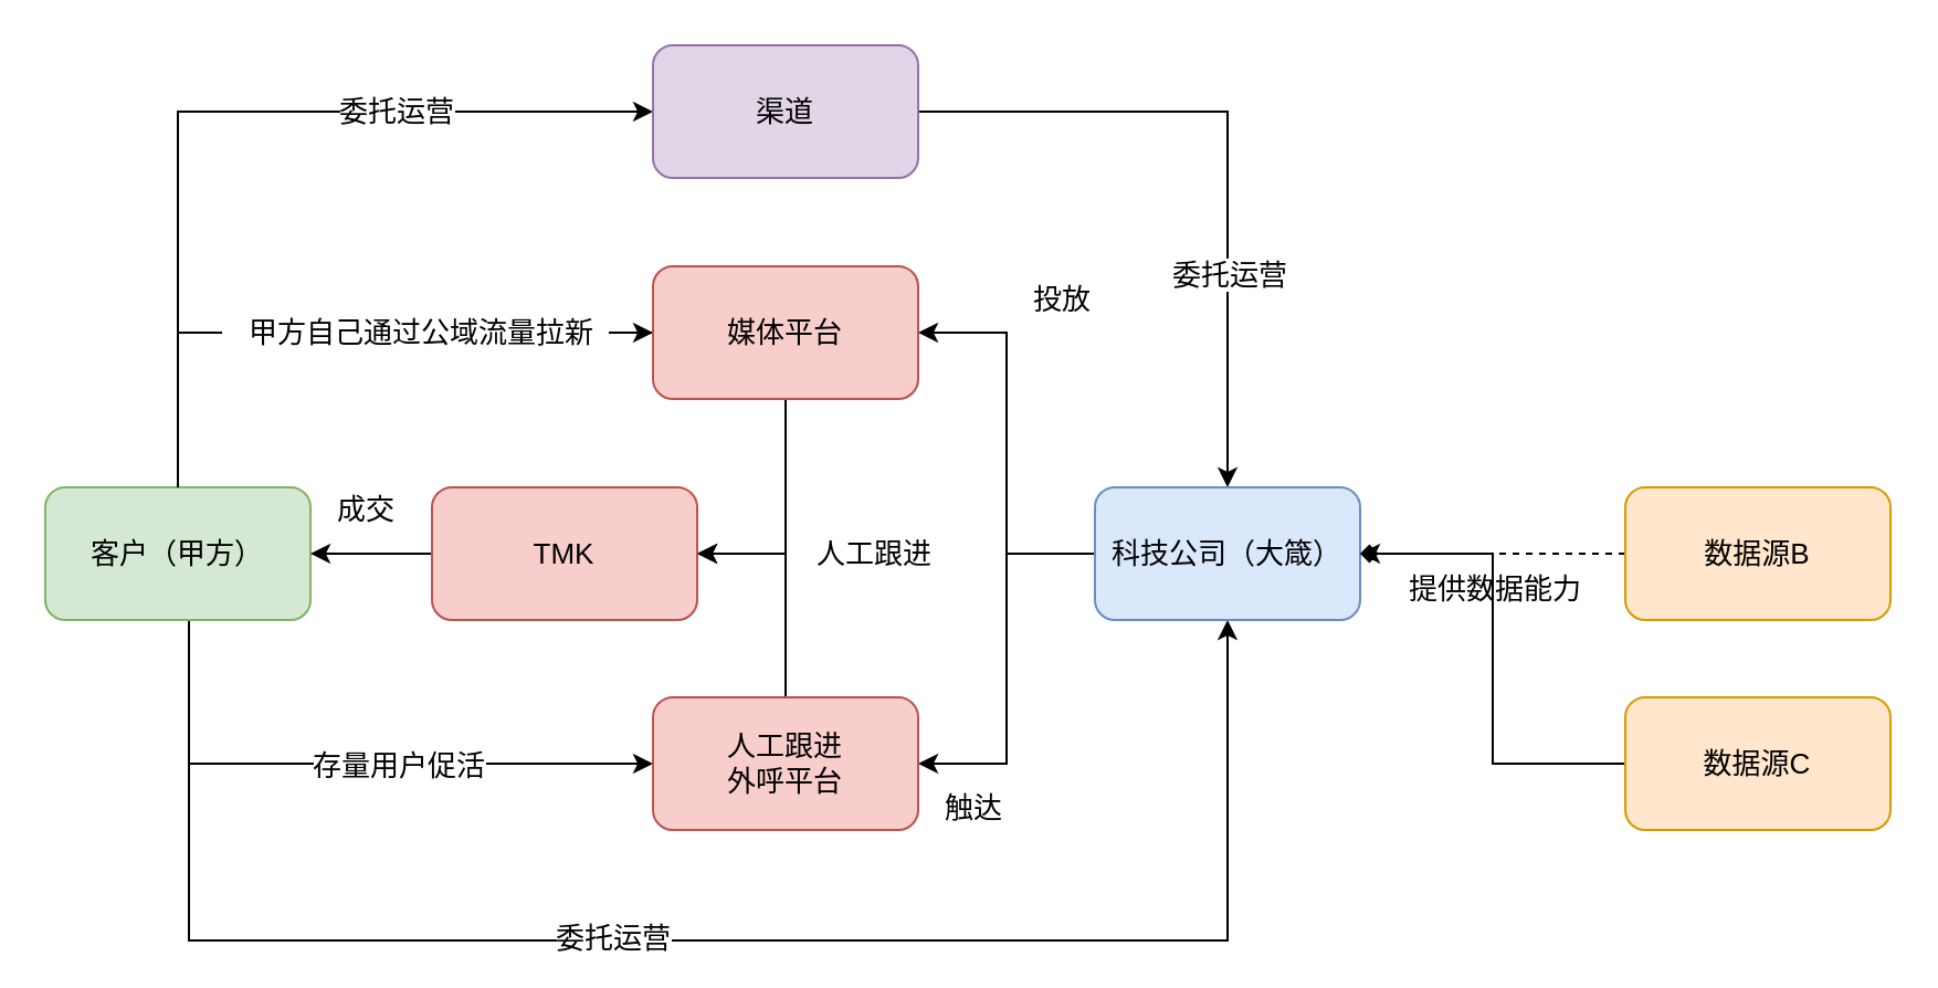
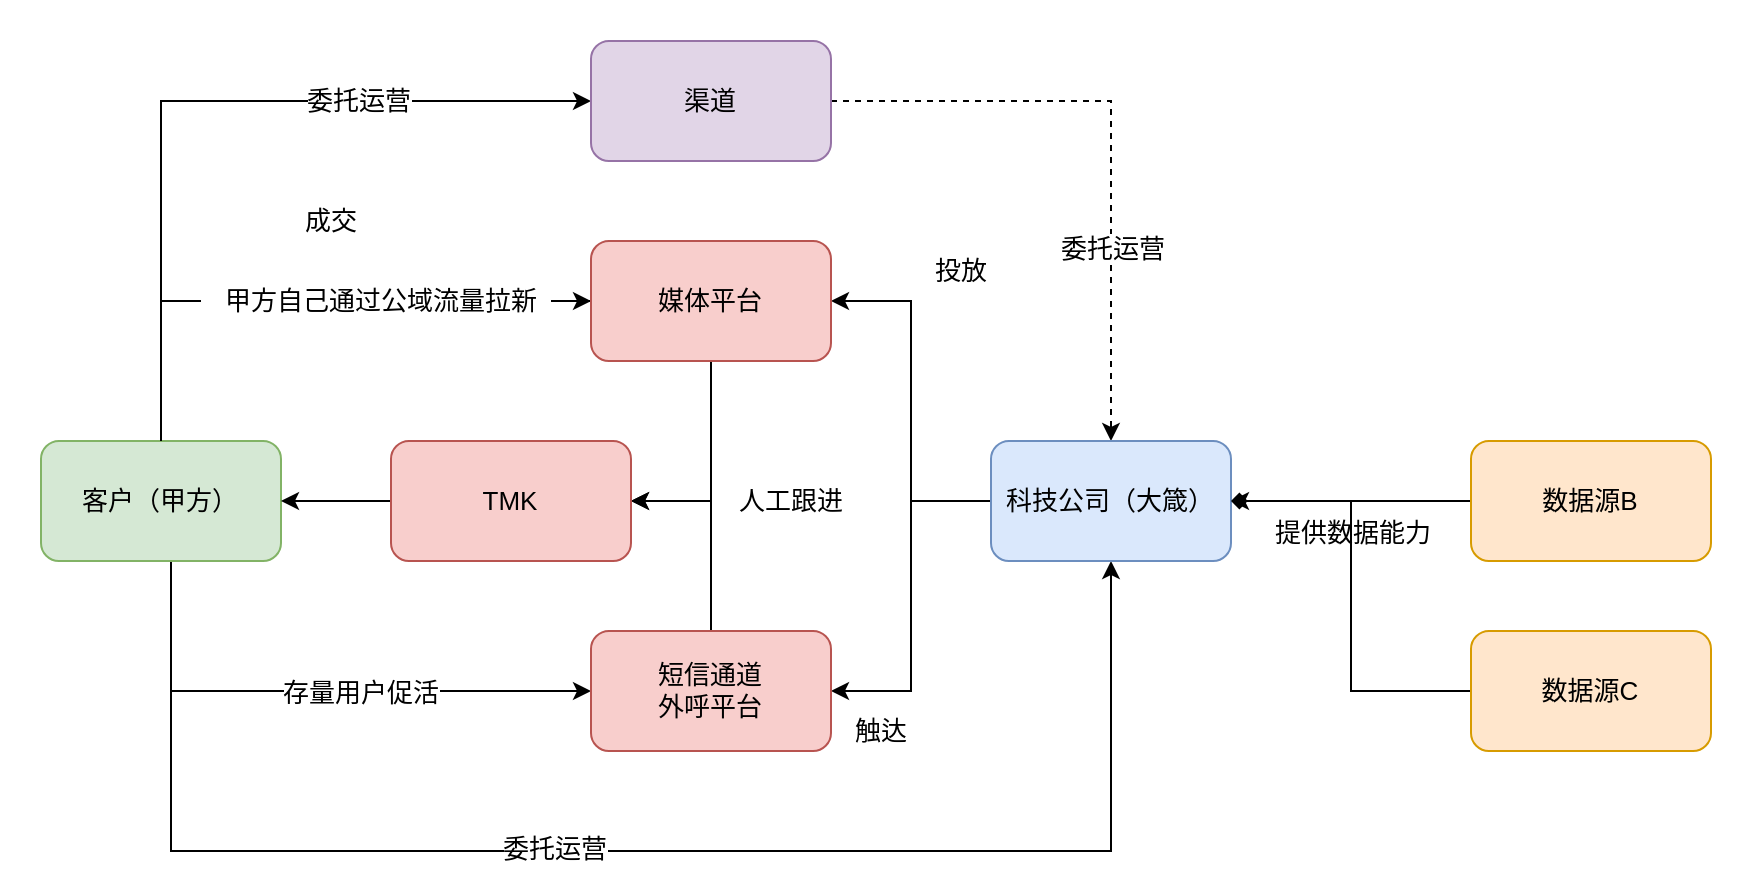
  <mxCell id="0" />
  <mxCell id="1" parent="0" />
  <mxCell id="2" style="edgeStyle=orthogonalEdgeStyle;rounded=0;orthogonalLoop=1;jettySize=auto;html=1;entryX=0;entryY=0.5;entryDx=0;entryDy=0;startArrow=none;fontSize=13;" edge="1" parent="1" source="23" target="22"><mxGeometry relative="1" as="geometry" /></mxCell>
  <mxCell id="3" style="edgeStyle=orthogonalEdgeStyle;rounded=0;orthogonalLoop=1;jettySize=auto;html=1;entryX=0;entryY=0.5;entryDx=0;entryDy=0;fontSize=13;" edge="1" parent="1" source="9" target="20"><mxGeometry relative="1" as="geometry"><Array as="points"><mxPoint x="85" y="345" /></Array></mxGeometry></mxCell>
  <mxCell id="4" value="存量用户促活" style="edgeLabel;html=1;align=center;verticalAlign=middle;resizable=0;points=[];fontSize=13;" vertex="1" connectable="0" parent="3"><mxGeometry x="0.298" y="-3" relative="1" as="geometry"><mxPoint x="-19" y="-3" as="offset" /></mxGeometry></mxCell>
  <mxCell id="5" style="edgeStyle=orthogonalEdgeStyle;rounded=0;orthogonalLoop=1;jettySize=auto;html=1;entryX=0.5;entryY=1;entryDx=0;entryDy=0;fontSize=13;" edge="1" parent="1" source="9" target="18"><mxGeometry relative="1" as="geometry"><Array as="points"><mxPoint x="85" y="425" /><mxPoint x="555" y="425" /></Array></mxGeometry></mxCell>
  <mxCell id="6" value="委托运营" style="edgeLabel;html=1;align=center;verticalAlign=middle;resizable=0;points=[];fontSize=13;" vertex="1" connectable="0" parent="5"><mxGeometry x="-0.115" y="2" relative="1" as="geometry"><mxPoint as="offset" /></mxGeometry></mxCell>
  <mxCell id="7" style="edgeStyle=orthogonalEdgeStyle;rounded=0;orthogonalLoop=1;jettySize=auto;html=1;entryX=0;entryY=0.5;entryDx=0;entryDy=0;fontSize=13;" edge="1" parent="1" source="9" target="12"><mxGeometry relative="1" as="geometry"><Array as="points"><mxPoint x="80" y="50" /></Array></mxGeometry></mxCell>
  <mxCell id="8" value="委托运营" style="edgeLabel;html=1;align=center;verticalAlign=middle;resizable=0;points=[];fontSize=13;" vertex="1" connectable="0" parent="7"><mxGeometry x="0.392" y="1" relative="1" as="geometry"><mxPoint as="offset" /></mxGeometry></mxCell>
  <mxCell id="9" value="客户（甲方）" style="rounded=1;whiteSpace=wrap;html=1;fillColor=#d5e8d4;strokeColor=#82b366;fontSize=13;" vertex="1" parent="1"><mxGeometry x="20" y="220" width="120" height="60" as="geometry" /></mxCell>
- <mxCell id="10" style="edgeStyle=orthogonalEdgeStyle;rounded=0;orthogonalLoop=1;jettySize=auto;html=1;fontSize=13;" edge="1" parent="1" source="12" target="18"><mxGeometry relative="1" as="geometry" /></mxCell>
+ <mxCell id="10" style="edgeStyle=orthogonalEdgeStyle;rounded=0;orthogonalLoop=1;jettySize=auto;html=1;fontSize=13;dashed=1;" edge="1" parent="1" source="12" target="18"><mxGeometry relative="1" as="geometry" /></mxCell>
  <mxCell id="11" value="委托运营" style="edgeLabel;html=1;align=center;verticalAlign=middle;resizable=0;points=[];fontSize=13;" vertex="1" connectable="0" parent="10"><mxGeometry x="0.375" relative="1" as="geometry"><mxPoint as="offset" /></mxGeometry></mxCell>
  <mxCell id="12" value="渠道" style="rounded=1;whiteSpace=wrap;html=1;fillColor=#e1d5e7;strokeColor=#9673a6;fontSize=13;" vertex="1" parent="1"><mxGeometry x="295" y="20" width="120" height="60" as="geometry" /></mxCell>
- <mxCell id="13" value="" style="edgeStyle=orthogonalEdgeStyle;rounded=0;orthogonalLoop=1;jettySize=auto;html=1;fontSize=13;dashed=1;" edge="1" parent="1" source="15" target="18"><mxGeometry relative="1" as="geometry" /></mxCell>
+ <mxCell id="13" value="" style="edgeStyle=orthogonalEdgeStyle;rounded=0;orthogonalLoop=1;jettySize=auto;html=1;fontSize=13;" edge="1" parent="1" source="15" target="18"><mxGeometry relative="1" as="geometry" /></mxCell>
  <mxCell id="14" value="提供数据能力" style="edgeLabel;html=1;align=center;verticalAlign=middle;resizable=0;points=[];fontSize=13;" vertex="1" connectable="0" parent="13"><mxGeometry x="-0.247" y="1" relative="1" as="geometry"><mxPoint x="-15" y="14" as="offset" /></mxGeometry></mxCell>
  <mxCell id="15" value="数据源B" style="rounded=1;whiteSpace=wrap;html=1;fillColor=#ffe6cc;strokeColor=#d79b00;fontSize=13;" vertex="1" parent="1"><mxGeometry x="735" y="220" width="120" height="60" as="geometry" /></mxCell>
  <mxCell id="16" style="edgeStyle=orthogonalEdgeStyle;rounded=0;orthogonalLoop=1;jettySize=auto;html=1;entryX=1;entryY=0.5;entryDx=0;entryDy=0;fontSize=13;" edge="1" parent="1" source="18" target="22"><mxGeometry relative="1" as="geometry" /></mxCell>
  <mxCell id="17" style="edgeStyle=orthogonalEdgeStyle;rounded=0;orthogonalLoop=1;jettySize=auto;html=1;entryX=1;entryY=0.5;entryDx=0;entryDy=0;fontSize=13;" edge="1" parent="1" source="18" target="20"><mxGeometry relative="1" as="geometry" /></mxCell>
  <mxCell id="18" value="科技公司（大箴）" style="rounded=1;whiteSpace=wrap;html=1;fillColor=#dae8fc;strokeColor=#6c8ebf;fontSize=13;" vertex="1" parent="1"><mxGeometry x="495" y="220" width="120" height="60" as="geometry" /></mxCell>
  <mxCell id="19" style="edgeStyle=orthogonalEdgeStyle;rounded=0;orthogonalLoop=1;jettySize=auto;html=1;entryX=1;entryY=0.5;entryDx=0;entryDy=0;fontSize=13;" edge="1" parent="1" source="20" target="29"><mxGeometry relative="1" as="geometry" /></mxCell>
- <mxCell id="20" value="人工跟进&lt;br style=&quot;font-size: 13px;&quot;&gt;外呼平台" style="rounded=1;whiteSpace=wrap;html=1;fillColor=#f8cecc;strokeColor=#b85450;fontSize=13;" vertex="1" parent="1"><mxGeometry x="295" y="315" width="120" height="60" as="geometry" /></mxCell>
+ <mxCell id="20" value="短信通道&lt;br style=&quot;font-size: 13px;&quot;&gt;外呼平台" style="rounded=1;whiteSpace=wrap;html=1;fillColor=#f8cecc;strokeColor=#b85450;fontSize=13;" vertex="1" parent="1"><mxGeometry x="295" y="315" width="120" height="60" as="geometry" /></mxCell>
  <mxCell id="21" style="edgeStyle=orthogonalEdgeStyle;rounded=0;orthogonalLoop=1;jettySize=auto;html=1;entryX=1;entryY=0.5;entryDx=0;entryDy=0;fontSize=13;" edge="1" parent="1" source="22" target="29"><mxGeometry relative="1" as="geometry" /></mxCell>
  <mxCell id="22" value="媒体平台" style="rounded=1;whiteSpace=wrap;html=1;fillColor=#f8cecc;strokeColor=#b85450;fontSize=13;" vertex="1" parent="1"><mxGeometry x="295" y="120" width="120" height="60" as="geometry" /></mxCell>
  <mxCell id="23" value="甲方自己通过公域流量拉新" style="text;html=1;align=center;verticalAlign=middle;resizable=0;points=[];autosize=1;strokeColor=none;fillColor=none;fontSize=13;" vertex="1" parent="1"><mxGeometry x="100" y="135" width="180" height="30" as="geometry" /></mxCell>
  <mxCell id="24" value="" style="edgeStyle=orthogonalEdgeStyle;rounded=0;orthogonalLoop=1;jettySize=auto;html=1;entryX=0;entryY=0.5;entryDx=0;entryDy=0;endArrow=none;fontSize=13;" edge="1" parent="1" source="9" target="23"><mxGeometry relative="1" as="geometry"><mxPoint x="145" y="295" as="sourcePoint" /><mxPoint x="295" y="245" as="targetPoint" /></mxGeometry></mxCell>
  <mxCell id="25" value="触达" style="text;html=1;align=center;verticalAlign=middle;resizable=0;points=[];autosize=1;strokeColor=none;fillColor=none;fontSize=13;" vertex="1" parent="1"><mxGeometry x="415" y="350" width="50" height="30" as="geometry" /></mxCell>
  <mxCell id="26" style="edgeStyle=orthogonalEdgeStyle;rounded=0;orthogonalLoop=1;jettySize=auto;html=1;entryX=1;entryY=0.5;entryDx=0;entryDy=0;fontSize=13;endArrow=diamond;" edge="1" parent="1" source="27" target="18"><mxGeometry relative="1" as="geometry" /></mxCell>
  <mxCell id="27" value="数据源C" style="rounded=1;whiteSpace=wrap;html=1;fillColor=#ffe6cc;strokeColor=#d79b00;fontSize=13;" vertex="1" parent="1"><mxGeometry x="735" y="315" width="120" height="60" as="geometry" /></mxCell>
  <mxCell id="28" value="" style="edgeStyle=orthogonalEdgeStyle;rounded=0;orthogonalLoop=1;jettySize=auto;html=1;fontSize=13;" edge="1" parent="1" source="29" target="9"><mxGeometry relative="1" as="geometry" /></mxCell>
  <mxCell id="29" value="TMK" style="rounded=1;whiteSpace=wrap;html=1;fillColor=#f8cecc;strokeColor=#b85450;fontSize=13;" vertex="1" parent="1"><mxGeometry x="195" y="220" width="120" height="60" as="geometry" /></mxCell>
- <mxCell id="30" value="成交" style="text;html=1;align=center;verticalAlign=middle;resizable=0;points=[];autosize=1;strokeColor=none;fillColor=none;fontSize=13;" vertex="1" parent="1"><mxGeometry x="140" y="215" width="50" height="30" as="geometry" /></mxCell>
+ <mxCell id="30" value="成交" style="text;html=1;align=center;verticalAlign=middle;resizable=0;points=[];autosize=1;strokeColor=none;fillColor=none;fontSize=13;" vertex="1" parent="1"><mxGeometry x="140" y="95" width="50" height="30" as="geometry" /></mxCell>
  <mxCell id="31" value="人工跟进" style="text;html=1;align=center;verticalAlign=middle;resizable=0;points=[];autosize=1;strokeColor=none;fillColor=none;fontSize=13;" vertex="1" parent="1"><mxGeometry x="355" y="235" width="80" height="30" as="geometry" /></mxCell>
  <mxCell id="32" value="投放" style="text;html=1;align=center;verticalAlign=middle;resizable=0;points=[];autosize=1;strokeColor=none;fillColor=none;fontSize=13;" vertex="1" parent="1"><mxGeometry x="455" y="120" width="50" height="30" as="geometry" /></mxCell>
